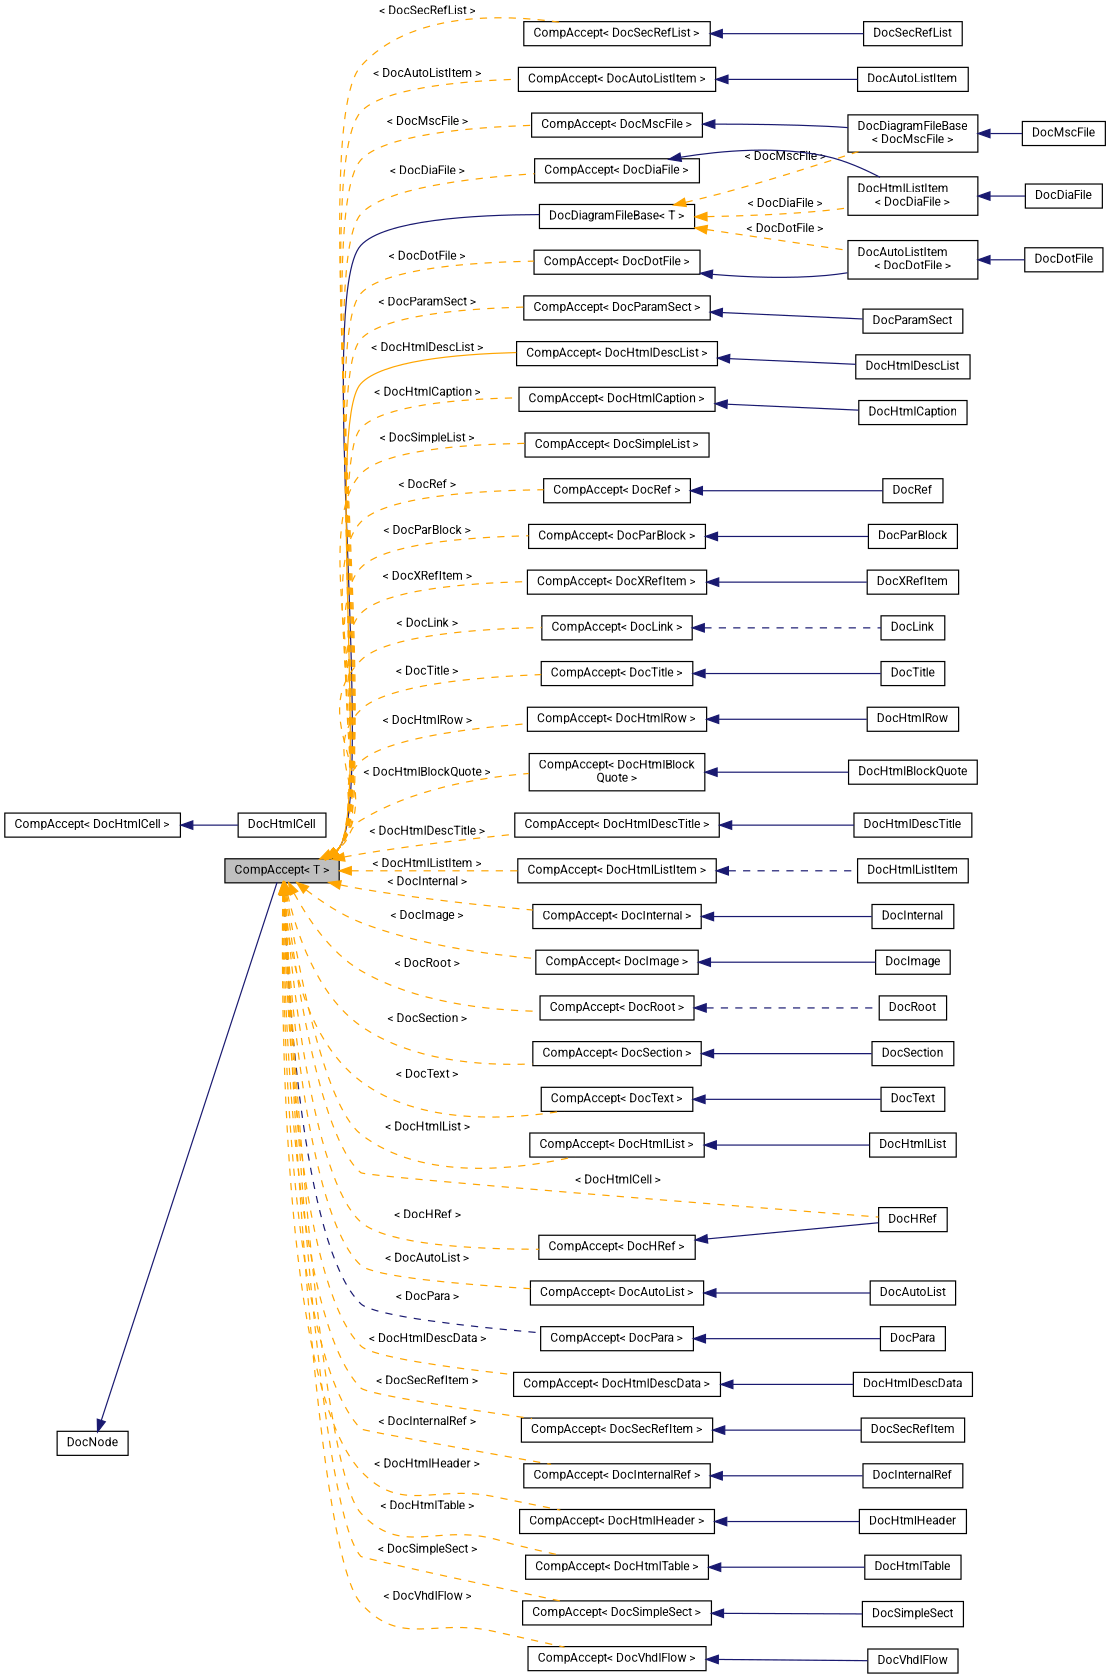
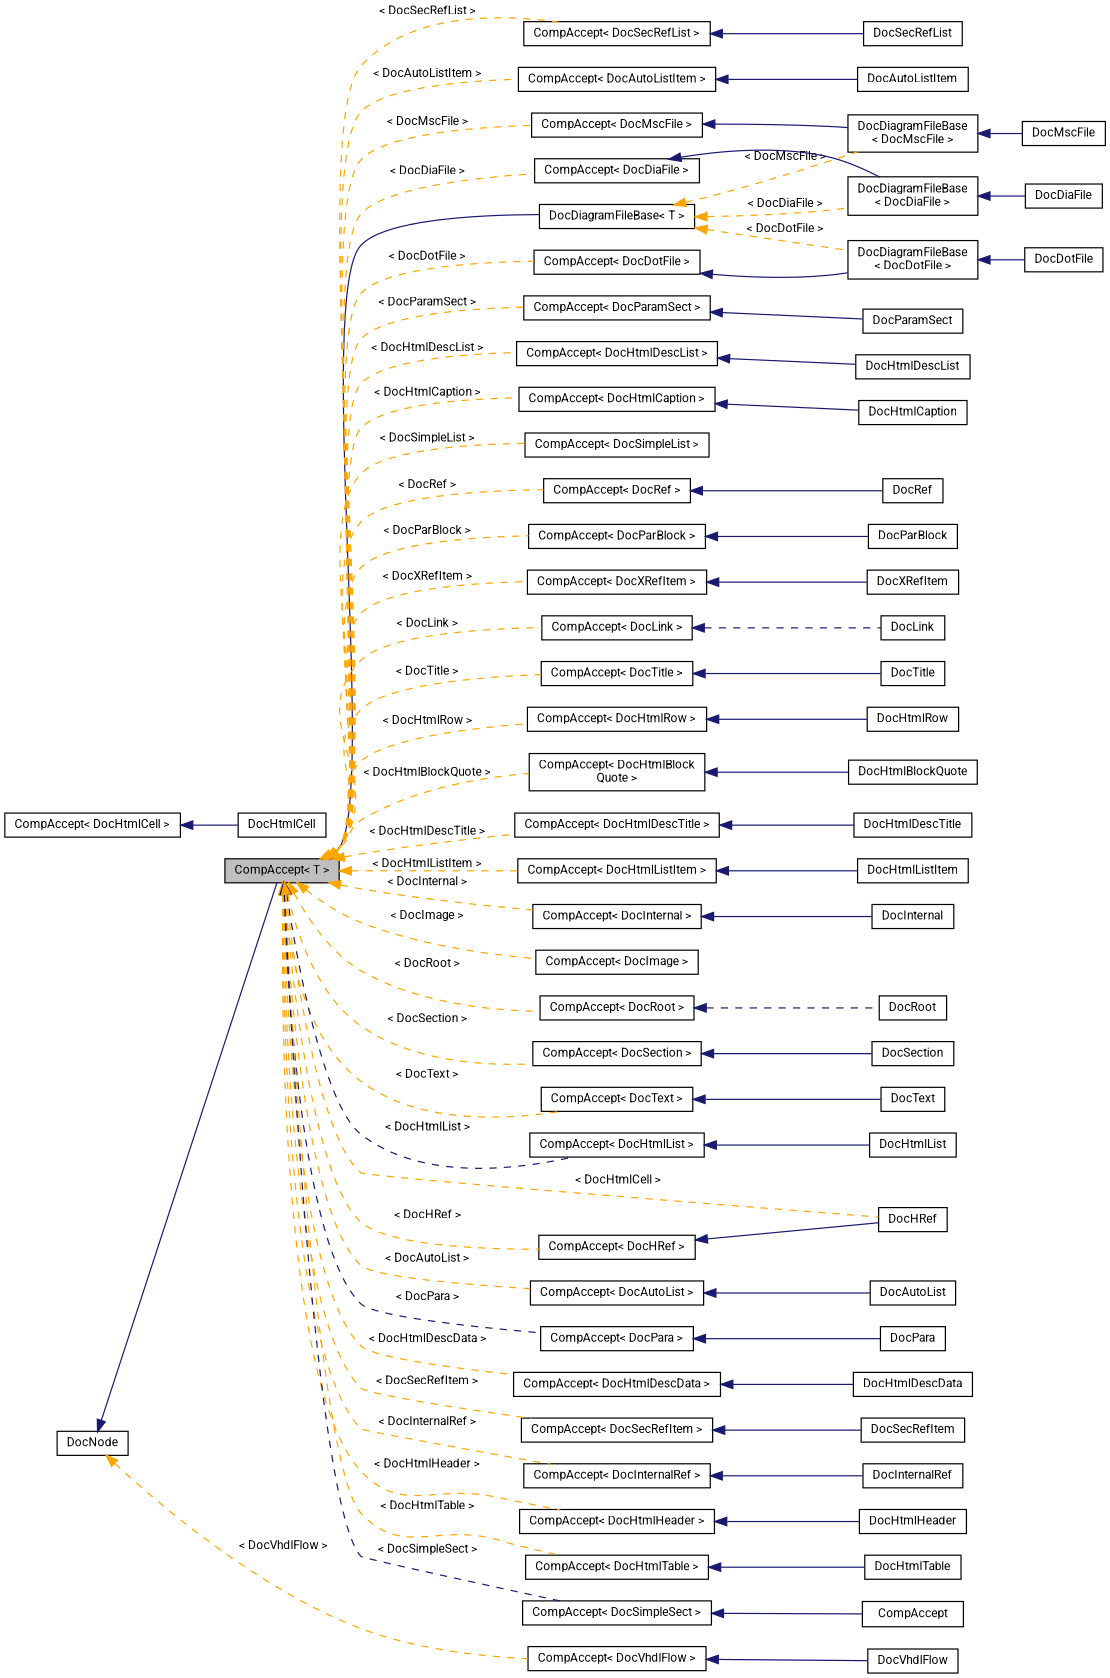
  digraph {
    fontname=Roboto
    rankdir=LR
    node [color=black fillcolor=white fontname=Roboto fontsize=10 shape=record style=filled]
    edge [color=midnightblue dir=back fontname=Roboto fontsize=10 labelfontname=Helvetica labelfontsize=10 style=dashed]
    n1 [fillcolor=grey75 fontcolor=black height=0.2 label="CompAccept\< T \>" width=0.4]
    n2 [height=0.2 label="DocDiagramFileBase\< T \>" width=0.4]
    n3 [height=0.2 label="CompAccept\< DocParamSect \>" width=0.4]
    n4 [height=0.2 label="CompAccept\< DocHtmlDescList \>" width=0.4]
    n5 [height=0.2 label="CompAccept\< DocHtmlCaption \>" width=0.4]
    n6 [height=0.2 label="CompAccept\< DocSimpleList \>" width=0.4]
    n7 [height=0.2 label="CompAccept\< DocRef \>" width=0.4]
    n8 [height=0.2 label="CompAccept\< DocParBlock \>" width=0.4]
    n9 [height=0.2 label="CompAccept\< DocXRefItem \>" width=0.4]
    n10 [height=0.2 label="CompAccept\< DocLink \>" width=0.4]
    n11 [height=0.2 label="CompAccept\< DocMscFile \>" width=0.4]
    n12 [height=0.2 label="CompAccept\< DocTitle \>" width=0.4]
    n13 [height=0.2 label="CompAccept\< DocHtmlRow \>" width=0.4]
    n14 [height=0.2 label="CompAccept\< DocHtmlBlock\lQuote \>" width=0.4]
    n15 [height=0.2 label="CompAccept\< DocHtmlDescTitle \>" width=0.4]
    n16 [height=0.2 label="CompAccept\< DocHtmlListItem \>" width=0.4]
    n17 [height=0.2 label="CompAccept\< DocInternal \>" width=0.4]
    n18 [height=0.2 label="CompAccept\< DocDiaFile \>" width=0.4]
    n19 [height=0.2 label="CompAccept\< DocImage \>" width=0.4]
    n20 [height=0.2 label="CompAccept\< DocRoot \>" width=0.4]
    n21 [height=0.2 label="CompAccept\< DocDotFile \>" width=0.4]
    n22 [height=0.2 label="CompAccept\< DocSection \>" width=0.4]
    n23 [height=0.2 label="CompAccept\< DocText \>" width=0.4]
    n24 [height=0.2 label="CompAccept\< DocHtmlList \>" width=0.4]
    n25 [height=0.2 label="CompAccept\< DocHRef \>" width=0.4]
    n26 [height=0.2 label="CompAccept\< DocAutoList \>" width=0.4]
    n27 [height=0.2 label="CompAccept\< DocPara \>" width=0.4]
    n28 [height=0.2 label="CompAccept\< DocHtmlDescData \>" width=0.4]
    n29 [height=0.2 label="CompAccept\< DocVhdlFlow \>" width=0.4]
    n30 [height=0.2 label="CompAccept\< DocSecRefItem \>" width=0.4]
    n31 [height=0.2 label="CompAccept\< DocInternalRef \>" width=0.4]
    n32 [height=0.2 label="CompAccept\< DocHtmlHeader \>" width=0.4]
    n33 [height=0.2 label="CompAccept\< DocHtmlTable \>" width=0.4]
    n34 [height=0.2 label="CompAccept\< DocSimpleSect \>" width=0.4]
    n35 [height=0.2 label="CompAccept\< DocSecRefList \>" width=0.4]
    n36 [height=0.2 label="CompAccept\< DocAutoListItem \>" width=0.4]
    n37 [height=0.2 label=DocHRef width=0.4]
    n38 [height=0.2 label="DocDiagramFileBase\l\< DocMscFile \>" width=0.4]
-   n39 [height=0.2 label="DocHtmlListItem\l\< DocDiaFile \>" width=0.4]
-   n40 [height=0.2 label="DocAutoListItem\l\< DocDotFile \>" width=0.4]
+   n39 [height=0.2 label="DocDiagramFileBase\l\< DocDiaFile \>" width=0.4]
+   n40 [height=0.2 label="DocDiagramFileBase\l\< DocDotFile \>" width=0.4]
    n41 [height=0.2 label=DocParamSect width=0.4]
    n42 [height=0.2 label=DocHtmlDescList width=0.4]
    n43 [height=0.2 label=DocHtmlCaption width=0.4]
    n44 [height=0.2 label=DocRef width=0.4]
    n45 [height=0.2 label=DocParBlock width=0.4]
    n46 [height=0.2 label=DocXRefItem width=0.4]
    n47 [height=0.2 label=DocLink width=0.4]
    n48 [height=0.2 label=DocTitle width=0.4]
    n49 [height=0.2 label=DocHtmlRow width=0.4]
    n50 [height=0.2 label=DocHtmlBlockQuote width=0.4]
    n51 [height=0.2 label=DocHtmlDescTitle width=0.4]
    n52 [height=0.2 label=DocHtmlListItem width=0.4]
    n53 [height=0.2 label=DocInternal width=0.4]
-   n54 [height=0.2 label=DocImage width=0.4]
    n55 [height=0.2 label=DocRoot width=0.4]
    n56 [height=0.2 label=DocSection width=0.4]
    n57 [height=0.2 label=DocText width=0.4]
    n58 [height=0.2 label=DocHtmlList width=0.4]
    n59 [height=0.2 label="CompAccept\< DocHtmlCell \>" width=0.4]
    n60 [height=0.2 label=DocHtmlCell width=0.4]
    n61 [height=0.2 label=DocAutoList width=0.4]
    n62 [height=0.2 label=DocPara width=0.4]
    n63 [height=0.2 label=DocHtmlDescData width=0.4]
    n64 [height=0.2 label=DocVhdlFlow width=0.4]
    n65 [height=0.2 label=DocSecRefItem width=0.4]
    n66 [height=0.2 label=DocInternalRef width=0.4]
    n67 [height=0.2 label=DocHtmlHeader width=0.4]
    n68 [height=0.2 label=DocHtmlTable width=0.4]
-   n69 [height=0.2 label=DocSimpleSect width=0.4]
+   n69 [height=0.2 label=CompAccept width=0.4]
    n70 [height=0.2 label=DocSecRefList width=0.4]
    n71 [height=0.2 label=DocAutoListItem width=0.4]
    n72 [height=0.2 label=DocNode width=0.4]
    n73 [height=0.2 label=DocMscFile width=0.4]
    n74 [height=0.2 label=DocDiaFile width=0.4]
    n75 [height=0.2 label=DocDotFile width=0.4]
    n1 -> n2 [style=solid]
    n1 -> n3 [color=orange label=" \< DocParamSect \>"]
-   n1 -> n4 [color=orange label=" \< DocHtmlDescList \>" style=solid]
+   n1 -> n4 [color=orange label=" \< DocHtmlDescList \>"]
    n1 -> n5 [color=orange label=" \< DocHtmlCaption \>"]
    n1 -> n6 [color=orange label=" \< DocSimpleList \>"]
    n1 -> n7 [color=orange label=" \< DocRef \>"]
    n1 -> n8 [color=orange label=" \< DocParBlock \>"]
    n1 -> n9 [color=orange label=" \< DocXRefItem \>"]
    n1 -> n10 [color=orange label=" \< DocLink \>"]
    n1 -> n11 [color=orange label=" \< DocMscFile \>"]
    n1 -> n12 [color=orange label=" \< DocTitle \>"]
    n1 -> n13 [color=orange label=" \< DocHtmlRow \>"]
    n1 -> n14 [color=orange label=" \< DocHtmlBlockQuote \>"]
    n1 -> n15 [color=orange label=" \< DocHtmlDescTitle \>"]
    n1 -> n16 [color=orange label=" \< DocHtmlListItem \>"]
    n1 -> n17 [color=orange label=" \< DocInternal \>"]
    n1 -> n18 [color=orange label=" \< DocDiaFile \>"]
    n1 -> n19 [color=orange label=" \< DocImage \>"]
    n1 -> n20 [color=orange label=" \< DocRoot \>"]
    n1 -> n21 [color=orange label=" \< DocDotFile \>"]
    n1 -> n22 [color=orange label=" \< DocSection \>"]
    n1 -> n23 [color=orange label=" \< DocText \>"]
-   n1 -> n24 [color=orange label=" \< DocHtmlList \>"]
+   n1 -> n24 [label=" \< DocHtmlList \>"]
    n1 -> n25 [color=orange label=" \< DocHRef \>"]
    n1 -> n26 [color=orange label=" \< DocAutoList \>"]
    n1 -> n27 [label=" \< DocPara \>"]
    n1 -> n28 [color=orange label=" \< DocHtmlDescData \>"]
-   n1 -> n29 [color=orange label=" \< DocVhdlFlow \>"]
+   n72 -> n29 [color=orange label=" \< DocVhdlFlow \>"]
    n1 -> n30 [color=orange label=" \< DocSecRefItem \>"]
    n1 -> n31 [color=orange label=" \< DocInternalRef \>"]
    n1 -> n32 [color=orange label=" \< DocHtmlHeader \>"]
    n1 -> n33 [color=orange label=" \< DocHtmlTable \>"]
-   n1 -> n34 [color=orange label=" \< DocSimpleSect \>"]
+   n1 -> n34 [label=" \< DocSimpleSect \>"]
    n1 -> n35 [color=orange label=" \< DocSecRefList \>"]
    n1 -> n36 [color=orange label=" \< DocAutoListItem \>"]
    n1 -> n37 [color=orange label=" \< DocHtmlCell \>"]
    n2 -> n38 [color=orange label=" \< DocMscFile \>"]
    n2 -> n39 [color=orange label=" \< DocDiaFile \>"]
    n2 -> n40 [color=orange label=" \< DocDotFile \>"]
    n3 -> n41 [style=solid]
    n4 -> n42 [style=solid]
    n5 -> n43 [style=solid]
    n7 -> n44 [style=solid]
    n8 -> n45 [style=solid]
    n9 -> n46 [style=solid]
    n10 -> n47
    n11 -> n38 [style=solid]
    n12 -> n48 [style=solid]
    n13 -> n49 [style=solid]
    n14 -> n50 [style=solid]
    n15 -> n51 [style=solid]
-   n16 -> n52
+   n16 -> n52 [style=solid]
    n17 -> n53 [style=solid]
    n18 -> n39 [style=solid]
-   n19 -> n54 [style=solid]
    n20 -> n55
    n21 -> n40 [style=solid]
    n22 -> n56 [style=solid]
    n23 -> n57 [style=solid]
    n24 -> n58 [style=solid]
    n25 -> n37 [style=solid]
    n26 -> n61 [style=solid]
    n27 -> n62 [style=solid]
    n28 -> n63 [style=solid]
    n29 -> n64 [style=solid]
    n30 -> n65 [style=solid]
    n31 -> n66 [style=solid]
    n32 -> n67 [style=solid]
    n33 -> n68 [style=solid]
    n34 -> n69 [style=solid]
    n35 -> n70 [style=solid]
    n36 -> n71 [style=solid]
    n38 -> n73 [style=solid]
    n39 -> n74 [style=solid]
    n40 -> n75 [style=solid]
    n59 -> n60 [style=solid]
    n72 -> n1 [style=solid]
  }
